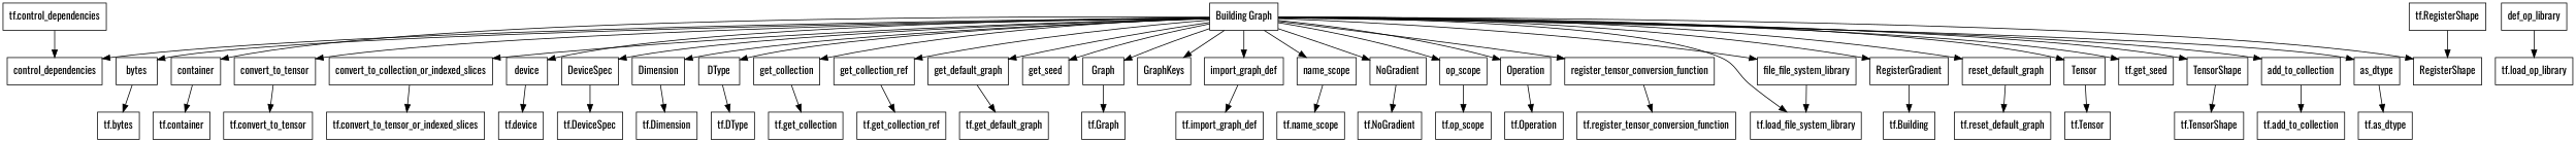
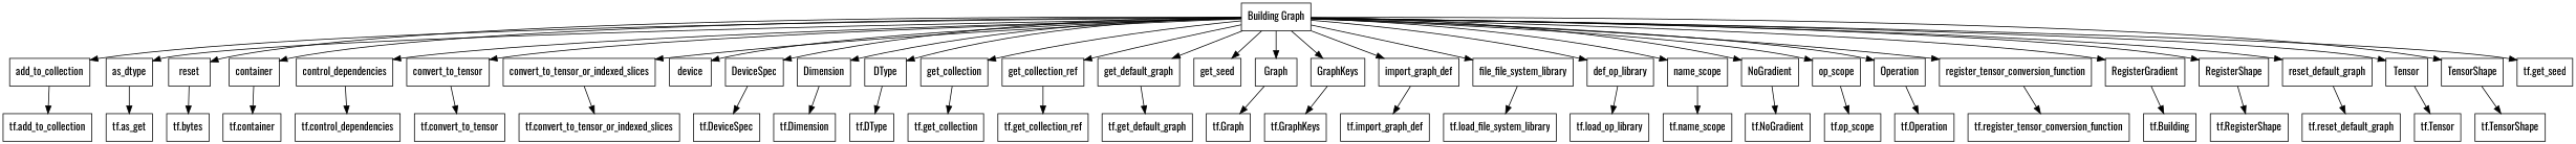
  digraph {
    fontname=Oswald
    rankdir=TB
    node [fontname=Oswald shape=box]
    edge [fontname=Oswald]
    "Building Graph"
    add_to_collection
    as_dtype
-   bytes
+   bytes [label=reset]
    container
    control_dependencies
    convert_to_tensor
-   convert_to_tensor_or_indexed_slices [label=convert_to_collection_or_indexed_slices]
+   convert_to_tensor_or_indexed_slices
    device
    DeviceSpec
    Dimension
    DType
    get_collection
    get_collection_ref
    get_default_graph
    get_seed
    "Graph"
    GraphKeys
    import_graph_def
    n20 [label=file_file_system_library]
    n21 [label=def_op_library]
    name_scope
    NoGradient
    op_scope
    Operation
    register_tensor_conversion_function
    RegisterGradient
    RegisterShape
    reset_default_graph
    Tensor
    TensorShape
    "tf.get_seed"
    "tf.add_to_collection"
-   "tf.as_dtype"
+   "tf.as_dtype" [label="tf.as_get"]
    "tf.bytes"
    "tf.container"
    "tf.control_dependencies"
    "tf.convert_to_tensor"
    "tf.convert_to_tensor_or_indexed_slices"
-   "tf.device"
    "tf.DeviceSpec"
    "tf.Dimension"
    "tf.DType"
    "tf.get_collection"
    "tf.get_collection_ref"
    "tf.get_default_graph"
    "tf.Graph"
+   "tf.GraphKeys"
    "tf.import_graph_def"
    "tf.load_file_system_library"
    "tf.load_op_library"
    "tf.name_scope"
    "tf.NoGradient"
    "tf.op_scope"
    "tf.Operation"
    "tf.register_tensor_conversion_function"
    n57 [label="tf.Building"]
    "tf.RegisterShape"
    "tf.reset_default_graph"
    "tf.Tensor"
    "tf.TensorShape"
    "Building Graph" -> add_to_collection
    "Building Graph" -> as_dtype
    "Building Graph" -> bytes
    "Building Graph" -> container
    "Building Graph" -> control_dependencies
    "Building Graph" -> convert_to_tensor
    "Building Graph" -> convert_to_tensor_or_indexed_slices
    "Building Graph" -> device
    "Building Graph" -> DeviceSpec
    "Building Graph" -> Dimension
    "Building Graph" -> DType
    "Building Graph" -> get_collection
    "Building Graph" -> get_collection_ref
    "Building Graph" -> get_default_graph
    "Building Graph" -> get_seed
    "Building Graph" -> "Graph"
    "Building Graph" -> GraphKeys
    "Building Graph" -> import_graph_def
    "Building Graph" -> n20
-   "Building Graph" -> "tf.load_file_system_library"
+   "Building Graph" -> n21
    "Building Graph" -> name_scope
    "Building Graph" -> NoGradient
    "Building Graph" -> op_scope
    "Building Graph" -> Operation
    "Building Graph" -> register_tensor_conversion_function
    "Building Graph" -> RegisterGradient
    "Building Graph" -> RegisterShape
    "Building Graph" -> reset_default_graph
    "Building Graph" -> Tensor
    "Building Graph" -> TensorShape
    "Building Graph" -> "tf.get_seed"
    add_to_collection -> "tf.add_to_collection"
    as_dtype -> "tf.as_dtype"
    bytes -> "tf.bytes"
    container -> "tf.container"
-   "tf.control_dependencies" -> control_dependencies
+   control_dependencies -> "tf.control_dependencies"
    convert_to_tensor -> "tf.convert_to_tensor"
    convert_to_tensor_or_indexed_slices -> "tf.convert_to_tensor_or_indexed_slices"
-   device -> "tf.device"
    DeviceSpec -> "tf.DeviceSpec"
    Dimension -> "tf.Dimension"
    DType -> "tf.DType"
    get_collection -> "tf.get_collection"
    get_collection_ref -> "tf.get_collection_ref"
    get_default_graph -> "tf.get_default_graph"
    "Graph" -> "tf.Graph"
+   GraphKeys -> "tf.GraphKeys"
    import_graph_def -> "tf.import_graph_def"
    n20 -> "tf.load_file_system_library"
    n21 -> "tf.load_op_library"
    name_scope -> "tf.name_scope"
    NoGradient -> "tf.NoGradient"
    op_scope -> "tf.op_scope"
    Operation -> "tf.Operation"
    register_tensor_conversion_function -> "tf.register_tensor_conversion_function"
    RegisterGradient -> n57
-   "tf.RegisterShape" -> RegisterShape
+   RegisterShape -> "tf.RegisterShape"
    reset_default_graph -> "tf.reset_default_graph"
    Tensor -> "tf.Tensor"
    TensorShape -> "tf.TensorShape"
  }
